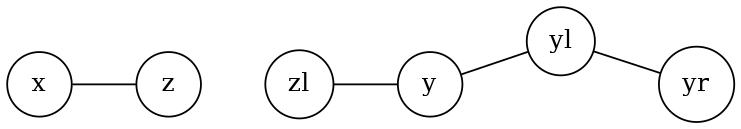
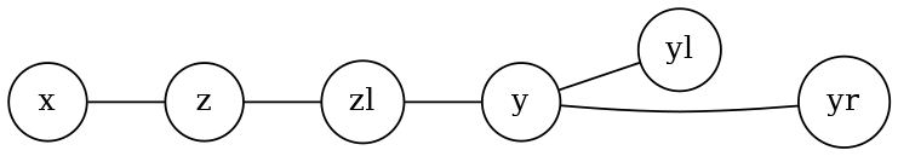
  graph {
    rankdir=LR
    node [shape=circle]
    x
    z
    y
    yl
    yr
    zl
    x -- z
+   z -- zl
    y -- yl
-   yl -- yr
+   y -- yr
    zl -- y
  }
